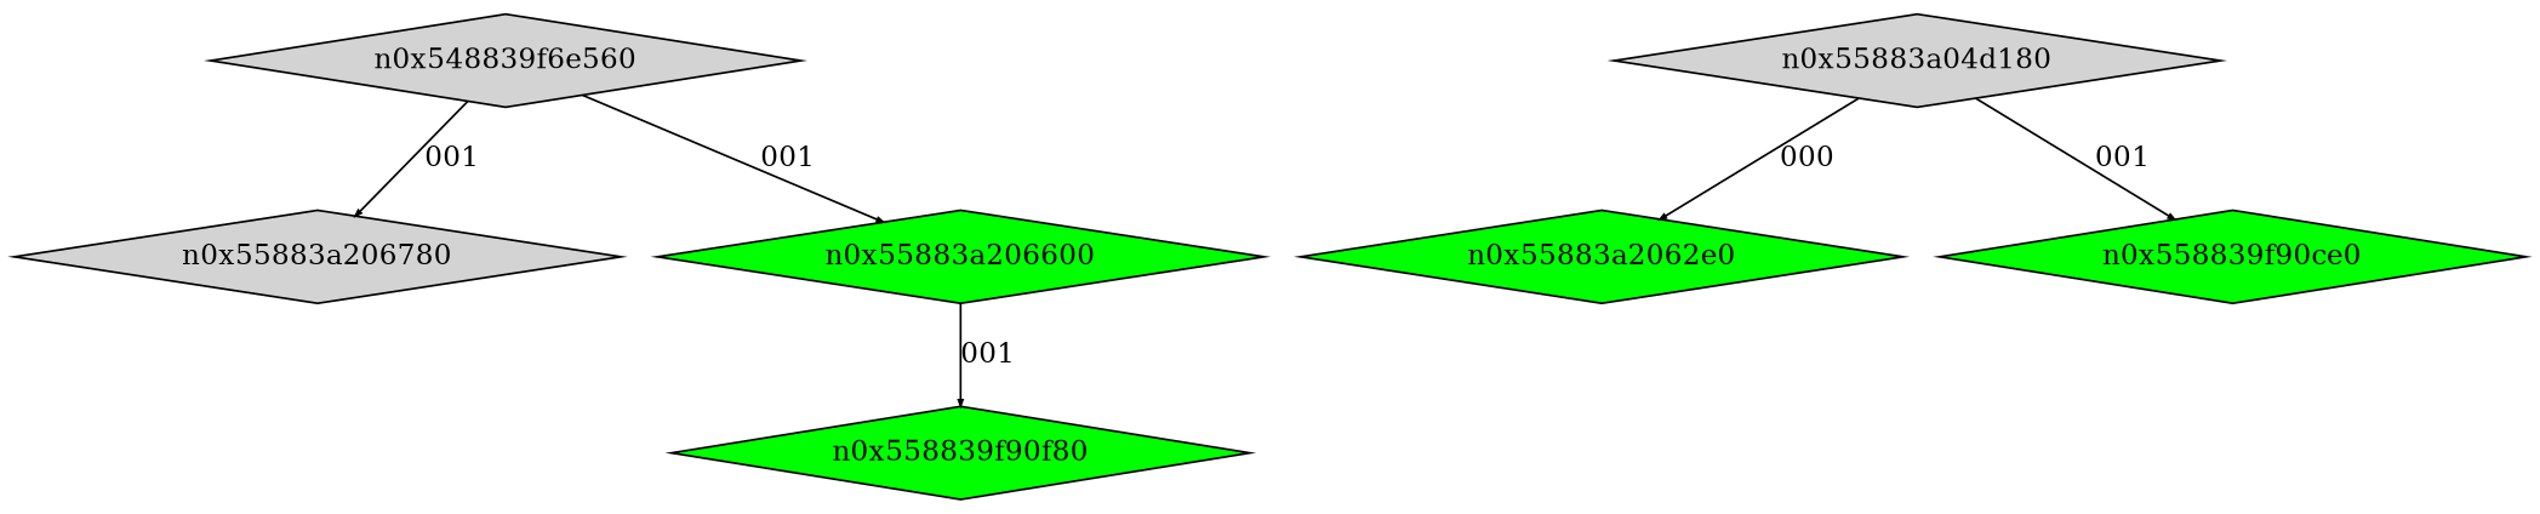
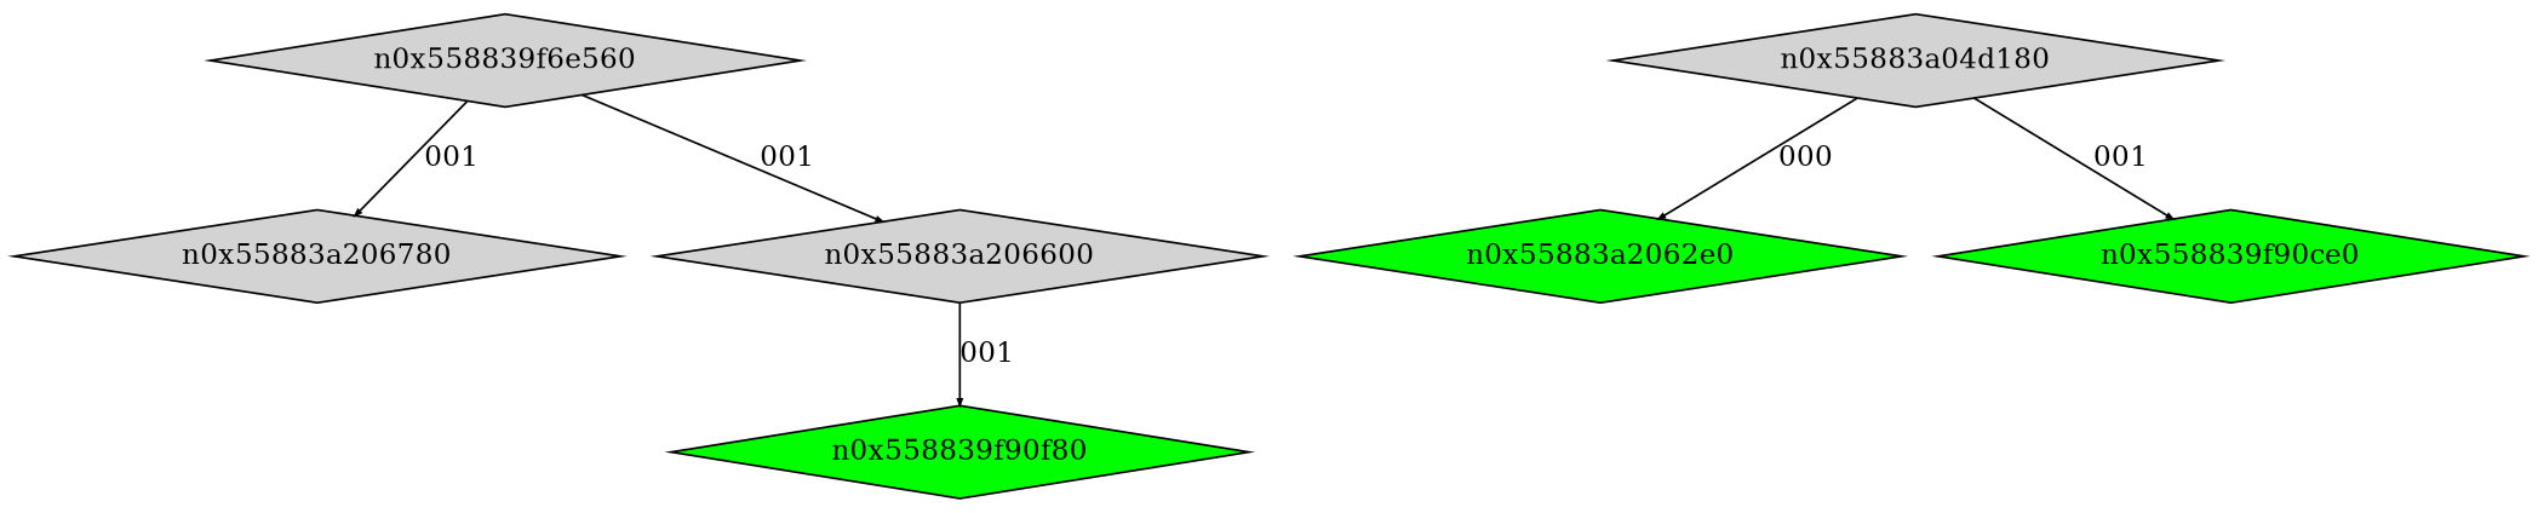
  digraph {
    fontname="DejaVu Serif"
    node [fontname="DejaVu Serif" shape=diamond style=filled]
    edge [arrowsize=.3 fontname="DejaVu Serif"]
-   n0x558839f6e560 [height=.1 width=.1 label=n0x548839f6e560]
+   n0x558839f6e560 [height=.1 width=.1]
    n0x55883a206780 [height=.1 width=.1]
-   n0x55883a206600 [height=.1 width=.1 fillcolor=green]
+   n0x55883a206600 [height=.1 width=.1]
    n0x558839f90f80 [fillcolor=green height=.1 width=.1]
    n0x55883a04d180 [height=.1 width=.1]
    n0x55883a2062e0 [fillcolor=green height=.1 width=.1]
    n0x558839f90ce0 [fillcolor=green height=.1 width=.1]
    n0x558839f6e560 -> n0x55883a206780 [label=001]
    n0x558839f6e560 -> n0x55883a206600 [label=001]
    n0x55883a206600 -> n0x558839f90f80 [label=001]
    n0x55883a04d180 -> n0x55883a2062e0 [label=000]
    n0x55883a04d180 -> n0x558839f90ce0 [label=001]
  }
